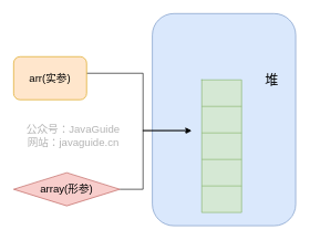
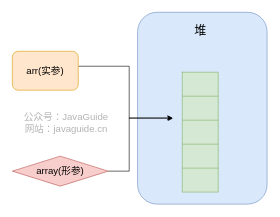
  <mxCell id="0" />
  <mxCell id="1" parent="0" />
  <mxCell id="2" value="" style="rounded=1;whiteSpace=wrap;html=1;glass=0;shadow=0;sketch=0;fillColor=#dae8fc;strokeColor=#6c8ebf;fontSize=16;" parent="1" vertex="1"><mxGeometry x="229" y="20" width="216" height="320" as="geometry" /></mxCell>
  <mxCell id="3" style="edgeStyle=orthogonalEdgeStyle;rounded=0;sketch=0;orthogonalLoop=1;jettySize=auto;html=1;entryX=-0.06;entryY=0.452;entryDx=0;entryDy=0;entryPerimeter=0;shadow=0;fontSize=16;" parent="1" source="4" edge="1"><mxGeometry relative="1" as="geometry"><Array as="points"><mxPoint x="215" y="285" /><mxPoint x="215" y="196" /></Array><mxPoint x="287.02" y="196.02" as="targetPoint" /></mxGeometry></mxCell>
  <mxCell id="4" value="&lt;font style=&quot;font-size: 16px;&quot;&gt;array(形参)&lt;/font&gt;" style="rhombus;whiteSpace=wrap;html=1;glass=0;shadow=0;sketch=0;fillColor=#f8cecc;strokeColor=#b85450;fontSize=16;" parent="1" vertex="1"><mxGeometry x="20" y="260" width="160" height="50" as="geometry" /></mxCell>
  <mxCell id="5" style="edgeStyle=orthogonalEdgeStyle;rounded=0;sketch=0;orthogonalLoop=1;jettySize=auto;html=1;entryX=-0.048;entryY=0.459;entryDx=0;entryDy=0;entryPerimeter=0;shadow=0;fontSize=16;" parent="1" source="6" edge="1"><mxGeometry relative="1" as="geometry"><Array as="points"><mxPoint x="215" y="110" /><mxPoint x="215" y="197" /></Array><mxPoint x="288.016" y="196.965" as="targetPoint" /></mxGeometry></mxCell>
  <mxCell id="6" value="&lt;font style=&quot;font-size: 16px;&quot;&gt;arr(实参)&lt;/font&gt;" style="rounded=1;whiteSpace=wrap;html=1;glass=0;shadow=0;sketch=0;fillColor=#ffe6cc;strokeColor=#d79b00;fontSize=16;" parent="1" vertex="1"><mxGeometry x="20" y="85" width="110" height="65" as="geometry" /></mxCell>
- <mxCell id="7" value="&lt;font style=&quot;font-size: 20px;&quot;&gt;堆&lt;/font&gt;" style="text;html=1;strokeColor=none;fillColor=none;align=center;verticalAlign=middle;whiteSpace=wrap;rounded=0;opacity=40;fontSize=20;shadow=0;sketch=0;" parent="1" vertex="1"><mxGeometry x="388.5" y="110" width="40" height="20" as="geometry" /></mxCell>
+ <mxCell id="7" value="&lt;font style=&quot;font-size: 20px;&quot;&gt;堆&lt;/font&gt;" style="text;html=1;strokeColor=none;fillColor=none;align=center;verticalAlign=middle;whiteSpace=wrap;rounded=0;opacity=40;fontSize=20;shadow=0;sketch=0;" parent="1" vertex="1"><mxGeometry x="313.5" y="40" width="40" height="20" as="geometry" /></mxCell>
  <mxCell id="8" value="公众号：JavaGuide&lt;br style=&quot;font-size: 16px;&quot;&gt;网站：javaguide.cn" style="text;html=1;strokeColor=none;fillColor=none;align=center;verticalAlign=middle;whiteSpace=wrap;rounded=0;labelBackgroundColor=none;fontSize=16;fontColor=#B3B3B3;rotation=0;sketch=0;shadow=0;" parent="1" vertex="1"><mxGeometry x="20" y="200" width="180" height="10" as="geometry" /></mxCell>
  <mxCell id="9" value="" style="shape=table;html=1;whiteSpace=wrap;startSize=0;container=1;collapsible=0;childLayout=tableLayout;rounded=1;fillColor=#d5e8d4;strokeColor=#82b366;" vertex="1" parent="1"><mxGeometry x="303.5" y="120" width="60" height="200" as="geometry" /></mxCell>
  <mxCell id="10" value="" style="shape=partialRectangle;html=1;whiteSpace=wrap;collapsible=0;dropTarget=0;pointerEvents=0;fillColor=none;top=0;left=0;bottom=0;right=0;points=[[0,0.5],[1,0.5]];portConstraint=eastwest;" vertex="1" parent="9"><mxGeometry width="60" height="40" as="geometry" /></mxCell>
  <mxCell id="11" value="" style="shape=partialRectangle;html=1;whiteSpace=wrap;connectable=0;overflow=hidden;fillColor=none;top=0;left=0;bottom=0;right=0;" vertex="1" parent="10"><mxGeometry width="60" height="40" as="geometry" /></mxCell>
  <mxCell id="12" value="" style="shape=partialRectangle;html=1;whiteSpace=wrap;collapsible=0;dropTarget=0;pointerEvents=0;fillColor=none;top=0;left=0;bottom=0;right=0;points=[[0,0.5],[1,0.5]];portConstraint=eastwest;" vertex="1" parent="9"><mxGeometry y="40" width="60" height="40" as="geometry" /></mxCell>
  <mxCell id="13" value="" style="shape=partialRectangle;html=1;whiteSpace=wrap;connectable=0;overflow=hidden;fillColor=none;top=0;left=0;bottom=0;right=0;" vertex="1" parent="12"><mxGeometry width="60" height="40" as="geometry" /></mxCell>
  <mxCell id="14" value="" style="shape=partialRectangle;html=1;whiteSpace=wrap;collapsible=0;dropTarget=0;pointerEvents=0;fillColor=none;top=0;left=0;bottom=0;right=0;points=[[0,0.5],[1,0.5]];portConstraint=eastwest;" vertex="1" parent="9"><mxGeometry y="80" width="60" height="40" as="geometry" /></mxCell>
  <mxCell id="15" value="" style="shape=partialRectangle;html=1;whiteSpace=wrap;connectable=0;overflow=hidden;fillColor=none;top=0;left=0;bottom=0;right=0;" vertex="1" parent="14"><mxGeometry width="60" height="40" as="geometry" /></mxCell>
  <mxCell id="16" value="" style="shape=partialRectangle;html=1;whiteSpace=wrap;collapsible=0;dropTarget=0;pointerEvents=0;fillColor=none;top=0;left=0;bottom=0;right=0;points=[[0,0.5],[1,0.5]];portConstraint=eastwest;" vertex="1" parent="9"><mxGeometry y="120" width="60" height="40" as="geometry" /></mxCell>
  <mxCell id="17" value="" style="shape=partialRectangle;html=1;whiteSpace=wrap;connectable=0;overflow=hidden;fillColor=none;top=0;left=0;bottom=0;right=0;" vertex="1" parent="16"><mxGeometry width="60" height="40" as="geometry" /></mxCell>
  <mxCell id="18" value="" style="shape=partialRectangle;html=1;whiteSpace=wrap;collapsible=0;dropTarget=0;pointerEvents=0;fillColor=none;top=0;left=0;bottom=0;right=0;points=[[0,0.5],[1,0.5]];portConstraint=eastwest;" vertex="1" parent="9"><mxGeometry y="160" width="60" height="40" as="geometry" /></mxCell>
  <mxCell id="19" value="" style="shape=partialRectangle;html=1;whiteSpace=wrap;connectable=0;overflow=hidden;fillColor=none;top=0;left=0;bottom=0;right=0;" vertex="1" parent="18"><mxGeometry width="60" height="40" as="geometry" /></mxCell>
